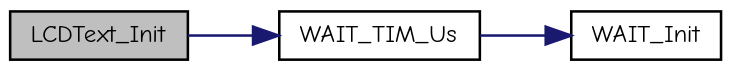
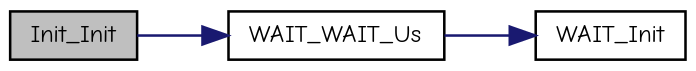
  digraph {
    fontname="Comic Neue"
    rankdir=LR
    node [color=black fillcolor=white fontname="Comic Neue" fontsize=10 shape=record style=filled]
    edge [color=midnightblue fontname="Comic Neue" fontsize=10 labelfontname=Helvetica labelfontsize=10 style=solid]
-   n1 [fillcolor=grey75 fontcolor=black height=0.2 label=LCDText_Init width=0.4]
-   n2 [height=0.2 label=WAIT_TIM_Us width=0.4]
+   n1 [fillcolor=grey75 fontcolor=black height=0.2 label=Init_Init width=0.4]
+   n2 [height=0.2 label=WAIT_WAIT_Us width=0.4]
    n3 [height=0.2 label=WAIT_Init width=0.4]
    n1 -> n2
    n2 -> n3
  }
